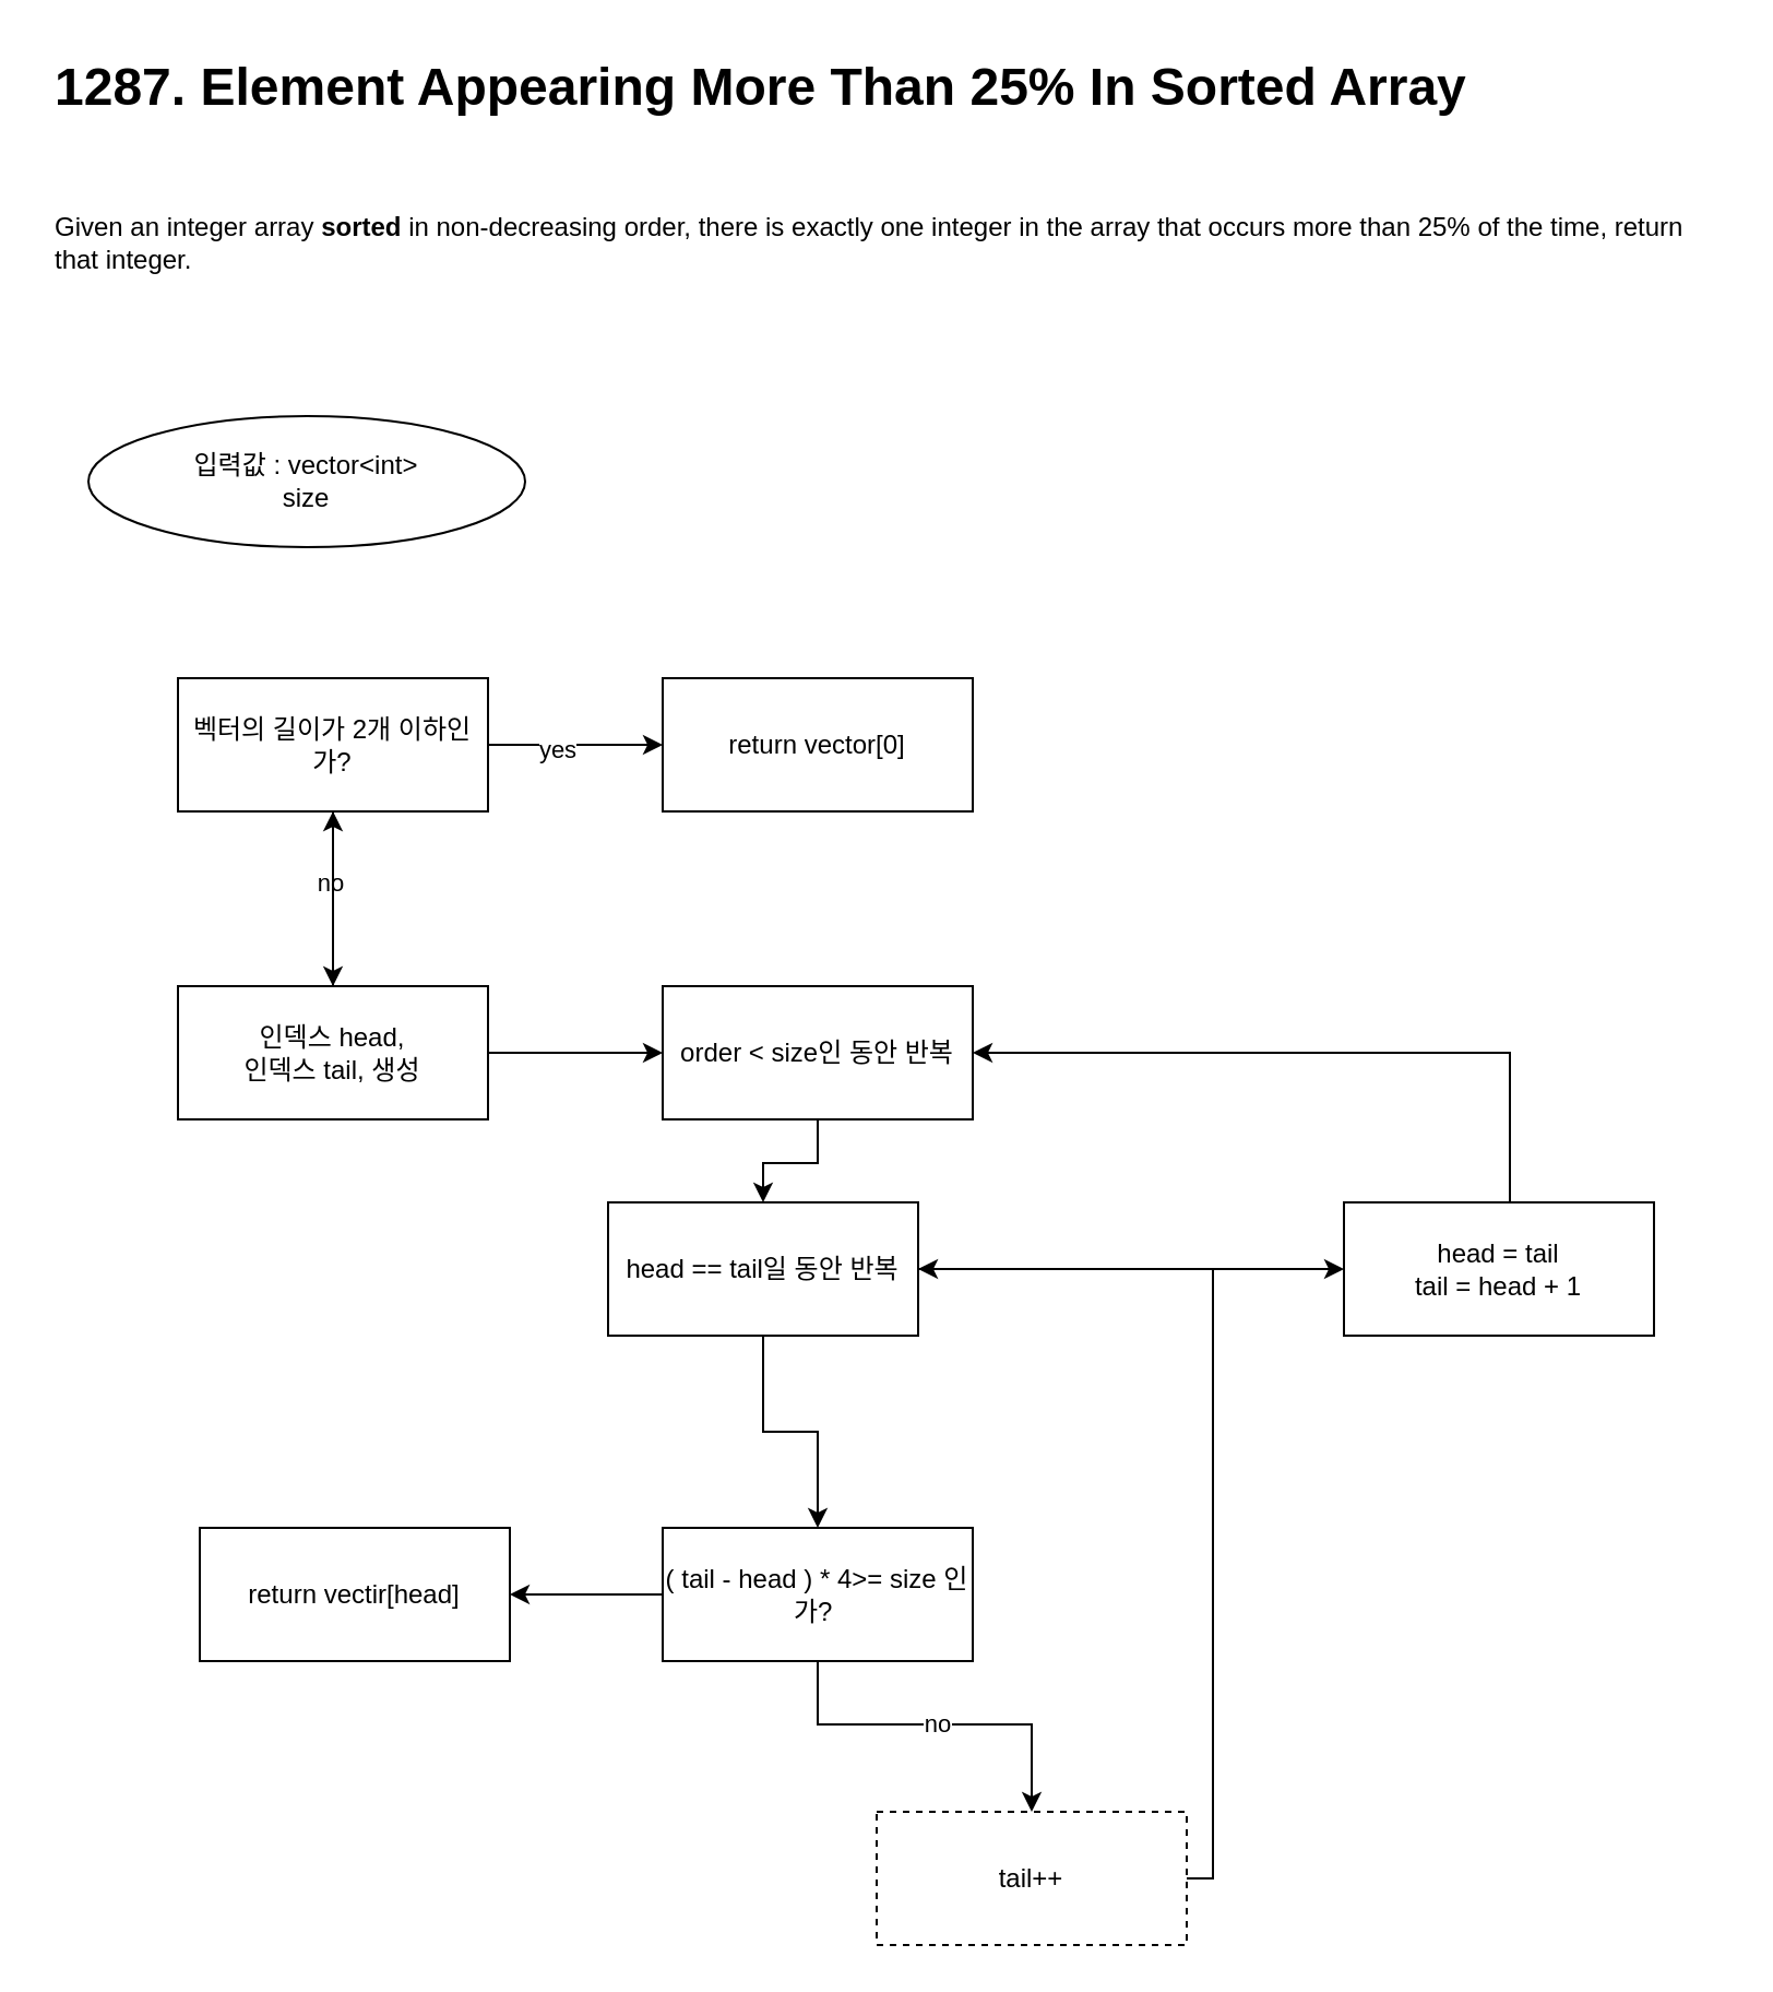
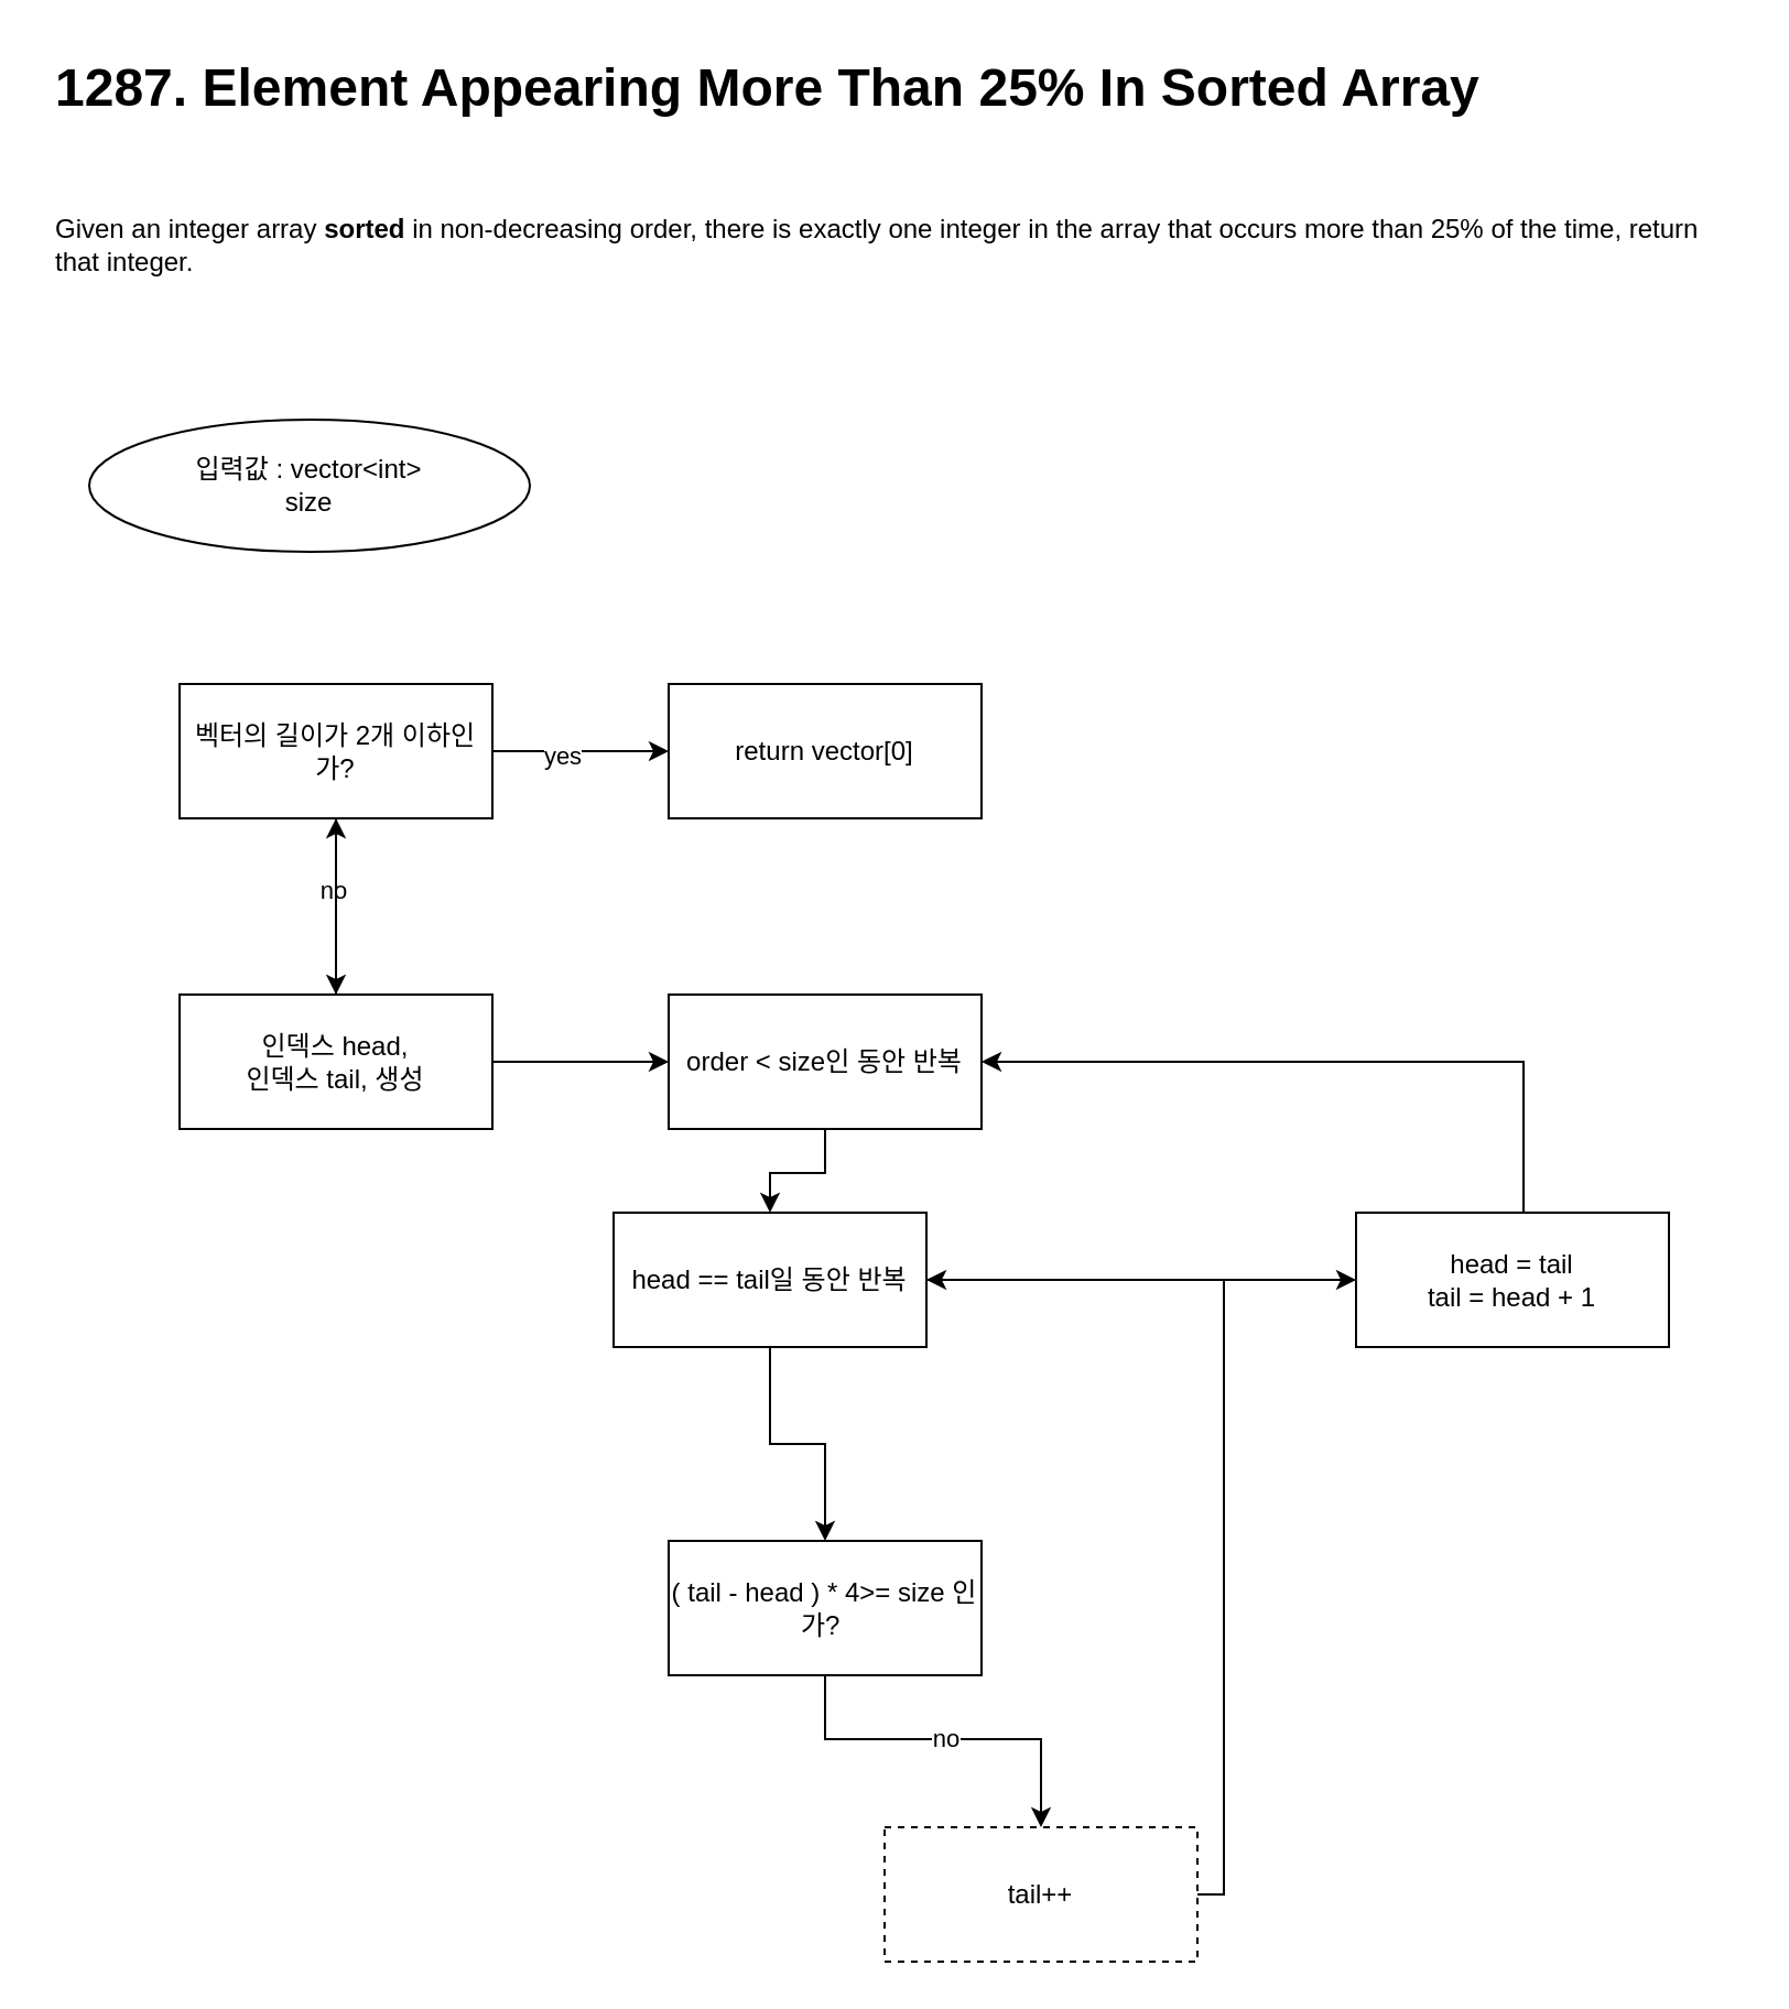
  <mxCell id="0" />
  <mxCell id="1" parent="0" />
  <mxCell id="2" value="&lt;h1&gt;&lt;a tabindex=&quot;0&quot; data-token-index=&quot;0&quot; rel=&quot;noopener noreferrer&quot; class=&quot;notion-link-token notion-focusable-token notion-enable-hover&quot; style=&quot;cursor: pointer; color: inherit; overflow-wrap: break-word; text-decoration: inherit;&quot; href=&quot;https://leetcode.com/problems/element-appearing-more-than-25-in-sorted-array/&quot;&gt;1287. Element Appearing More Than 25% In Sorted Array&lt;/a&gt;&lt;br&gt;&lt;/h1&gt;&lt;p&gt;&lt;br/&gt;&lt;/p&gt;&lt;p&gt;Given an integer array&amp;nbsp;&lt;strong&gt;sorted&lt;/strong&gt;&amp;nbsp;in non-decreasing order, there is exactly one integer in the array that occurs more than 25% of the time, return that integer.&lt;/p&gt;" style="text;html=1;strokeColor=none;fillColor=none;spacing=5;spacingTop=-20;whiteSpace=wrap;overflow=hidden;rounded=0;" vertex="1" parent="1"><mxGeometry x="20" y="20" width="770" height="120" as="geometry" /></mxCell>
  <mxCell id="3" value="" style="edgeStyle=orthogonalEdgeStyle;rounded=0;orthogonalLoop=1;jettySize=auto;html=1;" edge="1" parent="1" source="7" target="11"><mxGeometry relative="1" as="geometry" /></mxCell>
  <mxCell id="4" value="no" style="edgeLabel;html=1;align=center;verticalAlign=middle;resizable=0;points=[];" vertex="1" connectable="0" parent="3"><mxGeometry x="-0.2" y="-2" relative="1" as="geometry"><mxPoint as="offset" /></mxGeometry></mxCell>
  <mxCell id="5" value="" style="edgeStyle=orthogonalEdgeStyle;rounded=0;orthogonalLoop=1;jettySize=auto;html=1;" edge="1" parent="1" source="7" target="16"><mxGeometry relative="1" as="geometry" /></mxCell>
  <mxCell id="6" value="yes" style="edgeLabel;html=1;align=center;verticalAlign=middle;resizable=0;points=[];" vertex="1" connectable="0" parent="5"><mxGeometry x="-0.225" y="-1" relative="1" as="geometry"><mxPoint y="1" as="offset" /></mxGeometry></mxCell>
  <mxCell id="7" value="벡터의 길이가 2개 이하인가?" style="rounded=0;whiteSpace=wrap;html=1;" vertex="1" parent="1"><mxGeometry x="81" y="310" width="142" height="61" as="geometry" /></mxCell>
  <mxCell id="8" value="" style="edgeStyle=orthogonalEdgeStyle;rounded=0;orthogonalLoop=1;jettySize=auto;html=1;exitX=0.5;exitY=1;exitDx=0;exitDy=0;" edge="1" parent="1" source="25" target="14"><mxGeometry relative="1" as="geometry"><mxPoint x="313" y="580.5" as="sourcePoint" /></mxGeometry></mxCell>
  <mxCell id="9" value="" style="edgeStyle=orthogonalEdgeStyle;rounded=0;orthogonalLoop=1;jettySize=auto;html=1;" edge="1" parent="1" source="11" target="7"><mxGeometry relative="1" as="geometry" /></mxCell>
  <mxCell id="10" value="" style="edgeStyle=orthogonalEdgeStyle;rounded=0;orthogonalLoop=1;jettySize=auto;html=1;" edge="1" parent="1" source="11" target="25"><mxGeometry relative="1" as="geometry" /></mxCell>
  <mxCell id="11" value="인덱스 head,&lt;br&gt;인덱스 tail, 생성" style="rounded=0;whiteSpace=wrap;html=1;" vertex="1" parent="1"><mxGeometry x="81" y="451" width="142" height="61" as="geometry" /></mxCell>
  <mxCell id="12" value="" style="edgeStyle=orthogonalEdgeStyle;rounded=0;orthogonalLoop=1;jettySize=auto;html=1;" edge="1" parent="1" source="14" target="21"><mxGeometry relative="1" as="geometry" /></mxCell>
  <mxCell id="13" value="" style="edgeStyle=orthogonalEdgeStyle;rounded=0;orthogonalLoop=1;jettySize=auto;html=1;" edge="1" parent="1" source="14" target="24"><mxGeometry relative="1" as="geometry" /></mxCell>
  <mxCell id="14" value="head == tail일 동안 반복" style="rounded=0;whiteSpace=wrap;html=1;" vertex="1" parent="1"><mxGeometry x="278" y="550" width="142" height="61" as="geometry" /></mxCell>
  <mxCell id="15" value="입력값 : vector&amp;lt;int&amp;gt;&lt;br&gt;size" style="ellipse;whiteSpace=wrap;html=1;" vertex="1" parent="1"><mxGeometry x="40" y="190" width="200" height="60" as="geometry" /></mxCell>
  <mxCell id="16" value="return vector[0]" style="rounded=0;whiteSpace=wrap;html=1;" vertex="1" parent="1"><mxGeometry x="303" y="310" width="142" height="61" as="geometry" /></mxCell>
  <mxCell id="17" style="edgeStyle=orthogonalEdgeStyle;rounded=0;orthogonalLoop=1;jettySize=auto;html=1;entryX=1;entryY=0.5;entryDx=0;entryDy=0;exitX=1;exitY=0.5;exitDx=0;exitDy=0;" edge="1" parent="1" source="18" target="14"><mxGeometry relative="1" as="geometry"><Array as="points"><mxPoint x="555" y="860" /><mxPoint x="555" y="581" /></Array></mxGeometry></mxCell>
  <mxCell id="18" value="tail++" style="rounded=0;whiteSpace=wrap;html=1;dashed=1;" vertex="1" parent="1"><mxGeometry x="401" y="829" width="142" height="61" as="geometry" /></mxCell>
  <mxCell id="19" value="no" style="edgeStyle=orthogonalEdgeStyle;rounded=0;orthogonalLoop=1;jettySize=auto;html=1;exitX=0.5;exitY=1;exitDx=0;exitDy=0;" edge="1" parent="1" source="21" target="18"><mxGeometry relative="1" as="geometry"><Array as="points"><mxPoint x="374" y="789" /><mxPoint x="472" y="789" /></Array></mxGeometry></mxCell>
- <mxCell id="20" value="" style="edgeStyle=orthogonalEdgeStyle;rounded=0;orthogonalLoop=1;jettySize=auto;html=1;" edge="1" parent="1" source="21" target="22"><mxGeometry relative="1" as="geometry" /></mxCell>
  <mxCell id="21" value="( tail - head ) * 4&amp;gt;= size 인가?&amp;nbsp;" style="rounded=0;whiteSpace=wrap;html=1;" vertex="1" parent="1"><mxGeometry x="303" y="699" width="142" height="61" as="geometry" /></mxCell>
- <mxCell id="22" value="return vectir[head]" style="rounded=0;whiteSpace=wrap;html=1;" vertex="1" parent="1"><mxGeometry x="91" y="699" width="142" height="61" as="geometry" /></mxCell>
  <mxCell id="23" style="edgeStyle=orthogonalEdgeStyle;rounded=0;orthogonalLoop=1;jettySize=auto;html=1;entryX=1;entryY=0.5;entryDx=0;entryDy=0;" edge="1" parent="1" source="24" target="25"><mxGeometry relative="1" as="geometry"><Array as="points"><mxPoint x="691" y="482" /></Array></mxGeometry></mxCell>
  <mxCell id="24" value="head = tail&lt;br&gt;tail = head + 1" style="rounded=0;whiteSpace=wrap;html=1;" vertex="1" parent="1"><mxGeometry x="615" y="550" width="142" height="61" as="geometry" /></mxCell>
  <mxCell id="25" value="order &amp;lt; size인 동안 반복" style="rounded=0;whiteSpace=wrap;html=1;" vertex="1" parent="1"><mxGeometry x="303" y="451" width="142" height="61" as="geometry" /></mxCell>
